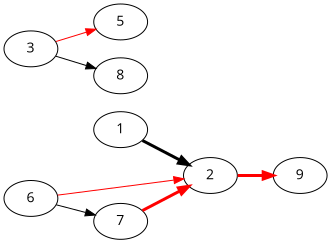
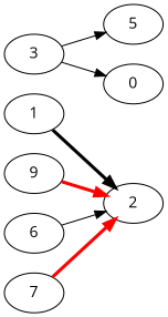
  digraph {
    fontname="Open Sans"
    rankdir=LR
    node [fontname="Open Sans"]
    edge [fontname="Open Sans"]
    1
    2
    9
    6
    7
    3
    5
-   8
+   8 [label=0]
    1 -> 2 [color=black penwidth=3]
-   2 -> 9 [color=red penwidth=3]
-   6 -> 2 [color=red]
-   6 -> 7
+   9 -> 2 [color=red penwidth=3]
+   6 -> 2
    7 -> 2 [color=red penwidth=3]
-   3 -> 5 [color=red]
+   3 -> 5
    3 -> 8
  }
